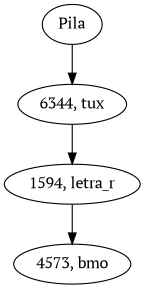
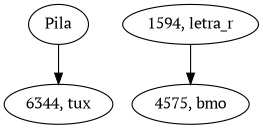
  digraph {
    fontname="PT Serif"
    node [fontname="PT Serif"]
    edge [fontname="PT Serif"]
    n1 [label="6344, tux"]
    n2 [label="1594, letra_r"]
-   n3 [label="4573, bmo"]
+   n3 [label="4575, bmo"]
    n4 [label=Pila]
-   n1 -> n2
    n2 -> n3
    n4 -> n1
  }
